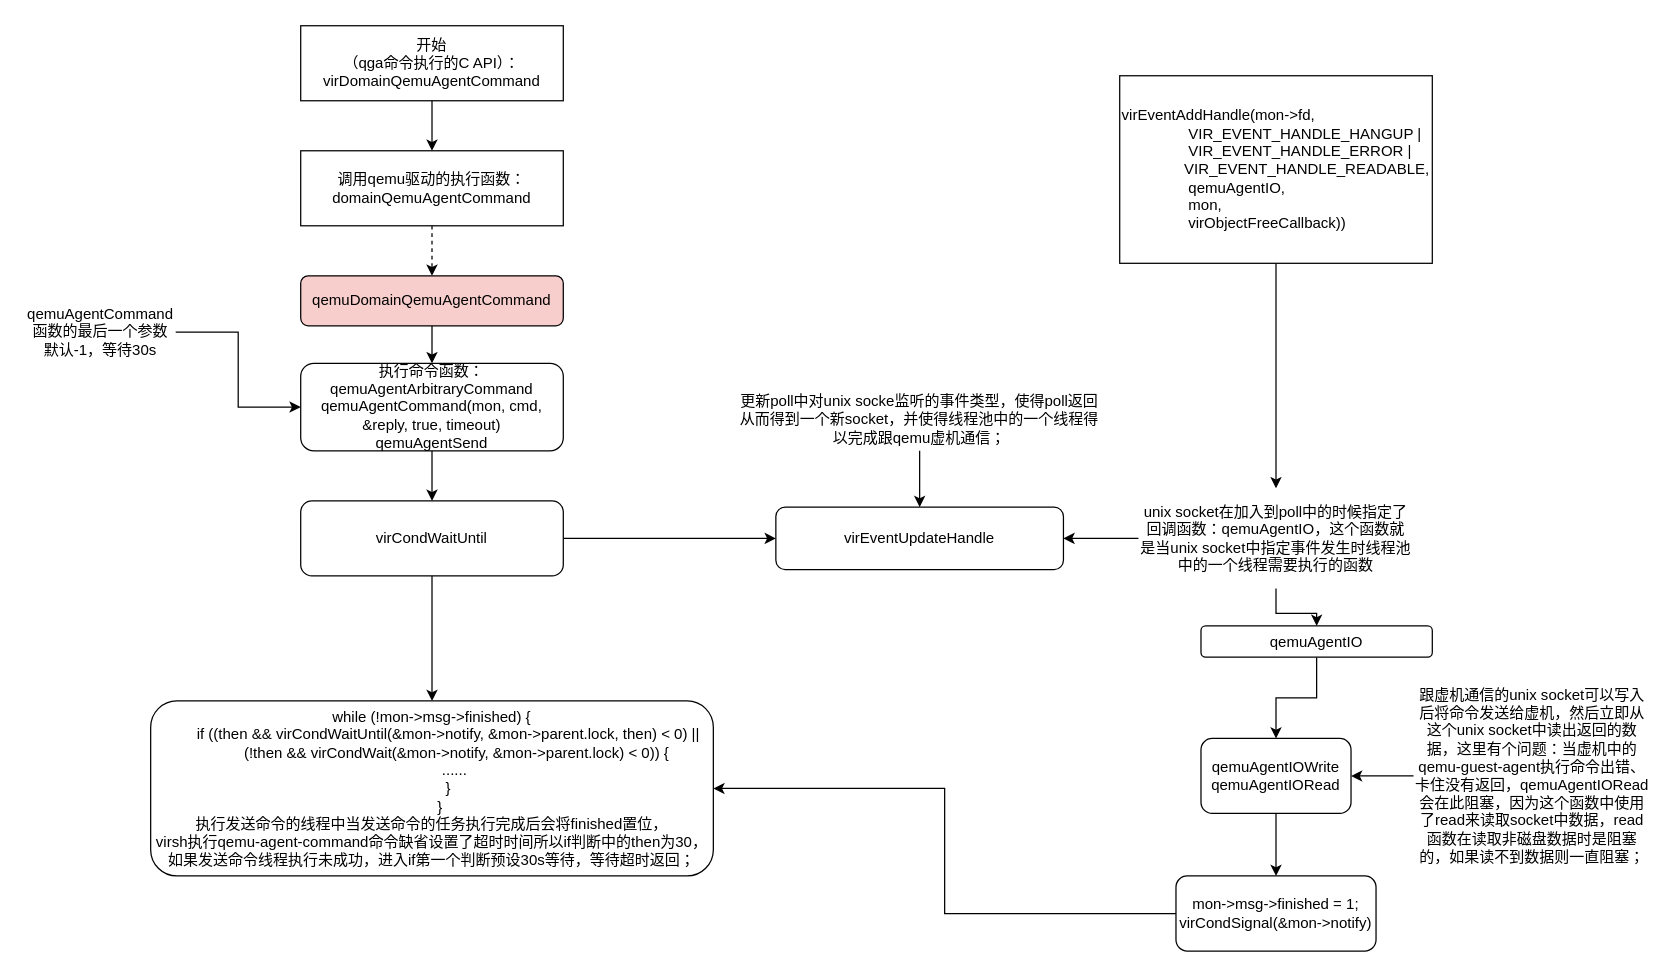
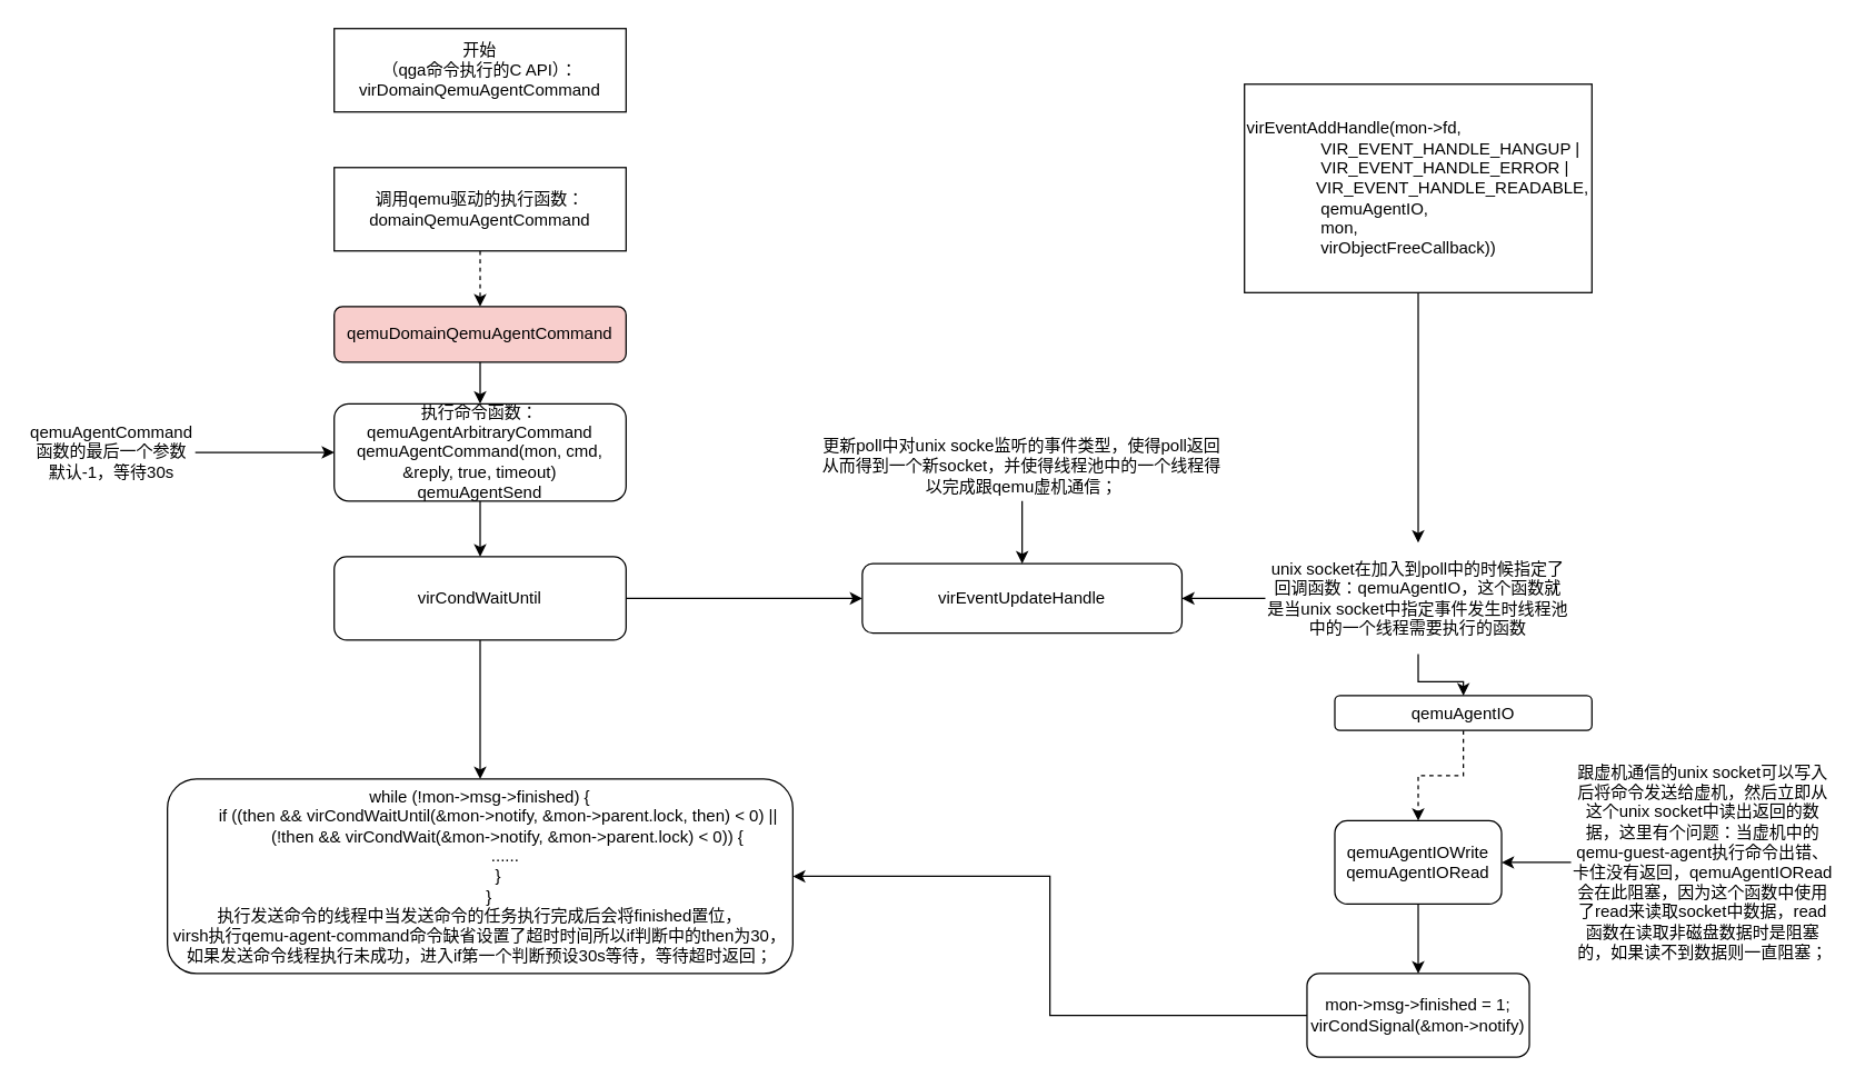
  <mxCell id="0" />
  <mxCell id="1" parent="0" />
  <mxCell id="2" style="edgeStyle=orthogonalEdgeStyle;rounded=0;orthogonalLoop=1;jettySize=auto;html=1;entryX=0.5;entryY=0;entryDx=0;entryDy=0;" parent="1" source="3" target="20" edge="1"><mxGeometry relative="1" as="geometry" /></mxCell>
  <mxCell id="3" value="&lt;div&gt;virEventAddHandle(mon-&amp;gt;fd,&lt;/div&gt;&lt;div&gt;&amp;nbsp; &amp;nbsp; &amp;nbsp; &amp;nbsp; &amp;nbsp; &amp;nbsp; &amp;nbsp; &amp;nbsp; VIR_EVENT_HANDLE_HANGUP |&lt;/div&gt;&lt;div&gt;&amp;nbsp; &amp;nbsp; &amp;nbsp; &amp;nbsp; &amp;nbsp; &amp;nbsp; &amp;nbsp; &amp;nbsp; VIR_EVENT_HANDLE_ERROR |&lt;/div&gt;&lt;div&gt;&amp;nbsp; &amp;nbsp; &amp;nbsp; &amp;nbsp; &amp;nbsp; &amp;nbsp; &amp;nbsp; &amp;nbsp;VIR_EVENT_HANDLE_READABLE,&lt;/div&gt;&lt;div&gt;&amp;nbsp; &amp;nbsp; &amp;nbsp; &amp;nbsp; &amp;nbsp; &amp;nbsp; &amp;nbsp; &amp;nbsp; qemuAgentIO,&lt;/div&gt;&lt;div&gt;&amp;nbsp; &amp;nbsp; &amp;nbsp; &amp;nbsp; &amp;nbsp; &amp;nbsp; &amp;nbsp; &amp;nbsp; mon,&lt;/div&gt;&lt;div&gt;&amp;nbsp; &amp;nbsp; &amp;nbsp; &amp;nbsp; &amp;nbsp; &amp;nbsp; &amp;nbsp; &amp;nbsp; virObjectFreeCallback))&lt;/div&gt;" style="rounded=0;whiteSpace=wrap;html=1;align=left;" parent="1" vertex="1"><mxGeometry x="895" y="60" width="250" height="150" as="geometry" /></mxCell>
- <mxCell id="4" style="edgeStyle=orthogonalEdgeStyle;rounded=0;orthogonalLoop=1;jettySize=auto;html=1;entryX=0.5;entryY=0;entryDx=0;entryDy=0;" parent="1" source="5" target="7" edge="1"><mxGeometry relative="1" as="geometry" /></mxCell>
  <mxCell id="5" value="开始&lt;br&gt;（qga命令执行的C API）：&lt;br&gt;virDomainQemuAgentCommand" style="whiteSpace=wrap;html=1;rounded=0;" parent="1" vertex="1"><mxGeometry x="240" y="20" width="210" height="60" as="geometry" /></mxCell>
  <mxCell id="6" style="edgeStyle=orthogonalEdgeStyle;rounded=0;orthogonalLoop=1;jettySize=auto;html=1;entryX=0.5;entryY=0;entryDx=0;entryDy=0;dashed=1;" parent="1" source="7" target="9" edge="1"><mxGeometry relative="1" as="geometry" /></mxCell>
  <mxCell id="7" value="调用qemu驱动的执行函数：&lt;br&gt;domainQemuAgentCommand" style="whiteSpace=wrap;html=1;rounded=0;" parent="1" vertex="1"><mxGeometry x="240" y="120" width="210" height="60" as="geometry" /></mxCell>
  <mxCell id="8" style="edgeStyle=orthogonalEdgeStyle;rounded=0;orthogonalLoop=1;jettySize=auto;html=1;entryX=0.5;entryY=0;entryDx=0;entryDy=0;" parent="1" source="9" target="11" edge="1"><mxGeometry relative="1" as="geometry" /></mxCell>
  <mxCell id="9" value="qemuDomainQemuAgentCommand" style="rounded=1;whiteSpace=wrap;html=1;fillColor=#f8cecc;" parent="1" vertex="1"><mxGeometry x="240" y="220" width="210" height="40" as="geometry" /></mxCell>
  <mxCell id="10" style="edgeStyle=orthogonalEdgeStyle;rounded=0;orthogonalLoop=1;jettySize=auto;html=1;entryX=0.5;entryY=0;entryDx=0;entryDy=0;" parent="1" source="11" target="14" edge="1"><mxGeometry relative="1" as="geometry" /></mxCell>
  <mxCell id="11" value="执行命令函数：&lt;br&gt;qemuAgentArbitraryCommand&lt;br&gt;qemuAgentCommand(mon, cmd, &amp;amp;reply, true, timeout)&lt;br&gt;qemuAgentSend" style="rounded=1;whiteSpace=wrap;html=1;" parent="1" vertex="1"><mxGeometry x="240" y="290" width="210" height="70" as="geometry" /></mxCell>
  <mxCell id="12" style="edgeStyle=orthogonalEdgeStyle;rounded=0;orthogonalLoop=1;jettySize=auto;html=1;" parent="1" source="14" target="15" edge="1"><mxGeometry relative="1" as="geometry" /></mxCell>
  <mxCell id="13" style="edgeStyle=orthogonalEdgeStyle;rounded=0;orthogonalLoop=1;jettySize=auto;html=1;entryX=0.5;entryY=0;entryDx=0;entryDy=0;" parent="1" source="14" target="29" edge="1"><mxGeometry relative="1" as="geometry" /></mxCell>
  <mxCell id="14" value="virCondWaitUntil" style="rounded=1;whiteSpace=wrap;html=1;" parent="1" vertex="1"><mxGeometry x="240" y="400" width="210" height="60" as="geometry" /></mxCell>
  <mxCell id="15" value="virEventUpdateHandle" style="rounded=1;whiteSpace=wrap;html=1;" parent="1" vertex="1"><mxGeometry x="620" y="405" width="230" height="50" as="geometry" /></mxCell>
  <mxCell id="16" style="edgeStyle=orthogonalEdgeStyle;rounded=0;orthogonalLoop=1;jettySize=auto;html=1;entryX=0.5;entryY=0;entryDx=0;entryDy=0;" parent="1" source="17" target="15" edge="1"><mxGeometry relative="1" as="geometry" /></mxCell>
  <mxCell id="17" value="更新poll中对unix socke监听的事件类型，使得poll返回从而得到一个新socket，并使得线程池中的一个线程得以完成跟qemu虚机通信；" style="text;html=1;strokeColor=none;fillColor=none;align=center;verticalAlign=middle;whiteSpace=wrap;rounded=0;" parent="1" vertex="1"><mxGeometry x="590" y="310" width="290" height="50" as="geometry" /></mxCell>
  <mxCell id="18" style="edgeStyle=orthogonalEdgeStyle;rounded=0;orthogonalLoop=1;jettySize=auto;html=1;entryX=1;entryY=0.5;entryDx=0;entryDy=0;" parent="1" source="20" target="15" edge="1"><mxGeometry relative="1" as="geometry" /></mxCell>
  <mxCell id="19" style="edgeStyle=orthogonalEdgeStyle;rounded=0;orthogonalLoop=1;jettySize=auto;html=1;entryX=0.5;entryY=0;entryDx=0;entryDy=0;" parent="1" source="20" target="22" edge="1"><mxGeometry relative="1" as="geometry" /></mxCell>
  <mxCell id="20" value="unix socket在加入到poll中的时候指定了回调函数：&lt;span style=&quot;text-align: left&quot;&gt;qemuAgentIO，这个函数就是当unix socket中指定事件发生时线程池中的一个线程需要执行的函数&lt;/span&gt;" style="text;html=1;strokeColor=none;fillColor=none;align=center;verticalAlign=middle;whiteSpace=wrap;rounded=0;" parent="1" vertex="1"><mxGeometry x="910" y="390" width="220" height="80" as="geometry" /></mxCell>
- <mxCell id="21" style="edgeStyle=orthogonalEdgeStyle;rounded=0;orthogonalLoop=1;jettySize=auto;html=1;entryX=0.5;entryY=0;entryDx=0;entryDy=0;" parent="1" source="22" target="24" edge="1"><mxGeometry relative="1" as="geometry" /></mxCell>
+ <mxCell id="21" style="edgeStyle=orthogonalEdgeStyle;rounded=0;orthogonalLoop=1;jettySize=auto;html=1;entryX=0.5;entryY=0;entryDx=0;entryDy=0;dashed=1;" parent="1" source="22" target="24" edge="1"><mxGeometry relative="1" as="geometry" /></mxCell>
  <mxCell id="22" value="qemuAgentIO" style="rounded=1;whiteSpace=wrap;html=1;" parent="1" vertex="1"><mxGeometry x="960" y="500" width="185" height="25" as="geometry" /></mxCell>
  <mxCell id="23" style="edgeStyle=orthogonalEdgeStyle;rounded=0;orthogonalLoop=1;jettySize=auto;html=1;entryX=0.5;entryY=0;entryDx=0;entryDy=0;" parent="1" source="24" target="28" edge="1"><mxGeometry relative="1" as="geometry" /></mxCell>
  <mxCell id="24" value="qemuAgentIOWrite&lt;br&gt;qemuAgentIORead" style="rounded=1;whiteSpace=wrap;html=1;" parent="1" vertex="1"><mxGeometry x="960" y="590" width="120" height="60" as="geometry" /></mxCell>
  <mxCell id="25" style="edgeStyle=orthogonalEdgeStyle;rounded=0;orthogonalLoop=1;jettySize=auto;html=1;entryX=1;entryY=0.5;entryDx=0;entryDy=0;" parent="1" source="26" target="24" edge="1"><mxGeometry relative="1" as="geometry" /></mxCell>
  <mxCell id="26" value="跟虚机通信的unix socket可以写入后将命令发送给虚机，然后立即从这个unix socket中读出返回的数据，这里有个问题：当虚机中的qemu-guest-agent执行命令出错、卡住没有返回，qemuAgentIORead会在此阻塞，因为这个函数中使用了read来读取socket中数据，read函数在读取非磁盘数据时是阻塞的，如果读不到数据则一直阻塞；" style="text;html=1;strokeColor=none;fillColor=none;align=center;verticalAlign=middle;whiteSpace=wrap;rounded=0;" parent="1" vertex="1"><mxGeometry x="1130" y="540" width="190" height="160" as="geometry" /></mxCell>
  <mxCell id="27" style="edgeStyle=orthogonalEdgeStyle;rounded=0;orthogonalLoop=1;jettySize=auto;html=1;entryX=1;entryY=0.5;entryDx=0;entryDy=0;" edge="1" parent="1" source="28" target="29"><mxGeometry relative="1" as="geometry" /></mxCell>
  <mxCell id="28" value="mon-&amp;gt;msg-&amp;gt;finished = 1;&lt;br&gt;virCondSignal(&amp;amp;mon-&amp;gt;notify)" style="rounded=1;whiteSpace=wrap;html=1;" parent="1" vertex="1"><mxGeometry x="940" y="700" width="160" height="60" as="geometry" /></mxCell>
  <mxCell id="29" value="&lt;div&gt;while (!mon-&amp;gt;msg-&amp;gt;finished) {&lt;/div&gt;&lt;div&gt;&amp;nbsp; &amp;nbsp; &amp;nbsp; &amp;nbsp; if ((then &amp;amp;&amp;amp; virCondWaitUntil(&amp;amp;mon-&amp;gt;notify, &amp;amp;mon-&amp;gt;parent.lock, then) &amp;lt; 0) ||&lt;/div&gt;&lt;div&gt;&amp;nbsp; &amp;nbsp; &amp;nbsp; &amp;nbsp; &amp;nbsp; &amp;nbsp; (!then &amp;amp;&amp;amp; virCondWait(&amp;amp;mon-&amp;gt;notify, &amp;amp;mon-&amp;gt;parent.lock) &amp;lt; 0)) {&lt;/div&gt;&lt;div&gt;&amp;nbsp; &amp;nbsp; &amp;nbsp; &amp;nbsp; &amp;nbsp; &amp;nbsp;......&lt;/div&gt;&lt;div&gt;&amp;nbsp; &amp;nbsp; &amp;nbsp; &amp;nbsp; }&lt;/div&gt;&lt;div&gt;&amp;nbsp; &amp;nbsp; }&lt;/div&gt;执行发送命令的线程中当发送命令的任务执行完成后会将finished置位，&lt;br&gt;virsh执行qemu-agent-command命令缺省设置了超时时间所以if判断中的then为30，如果发送命令线程执行未成功，进入if第一个判断预设30s等待，等待超时返回；" style="rounded=1;whiteSpace=wrap;html=1;" parent="1" vertex="1"><mxGeometry x="120" y="560" width="450" height="140" as="geometry" /></mxCell>
  <mxCell id="30" style="edgeStyle=orthogonalEdgeStyle;rounded=0;orthogonalLoop=1;jettySize=auto;html=1;entryX=0;entryY=0.5;entryDx=0;entryDy=0;" edge="1" parent="1" source="31" target="11"><mxGeometry relative="1" as="geometry" /></mxCell>
- <mxCell id="31" value="qemuAgentCommand函数的最后一个参数默认-1，等待30s" style="text;html=1;strokeColor=none;fillColor=none;align=center;verticalAlign=middle;whiteSpace=wrap;rounded=0;" vertex="1" parent="1"><mxGeometry x="20" y="240" width="120" height="50" as="geometry" /></mxCell>
+ <mxCell id="31" value="qemuAgentCommand函数的最后一个参数默认-1，等待30s" style="text;html=1;strokeColor=none;fillColor=none;align=center;verticalAlign=middle;whiteSpace=wrap;rounded=0;" vertex="1" parent="1"><mxGeometry x="20" y="300" width="120" height="50" as="geometry" /></mxCell>
